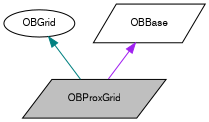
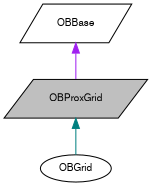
  digraph {
    node [color=black fillcolor=white fontname=FreeSans fontsize=10 shape=parallelogram style=filled]
    edge [dir=back fontname=FreeSans fontsize=10 labelfontname=FreeSans labelfontsize=10 style=solid]
    n1 [fillcolor=grey75 fontcolor=black height=0.2 label=OBProxGrid width=0.4]
    n2 [height=0.2 label=OBGrid shape=ellipse width=0.4]
    n3 [height=0.2 label=OBBase width=0.4]
-   n2 -> n1 [color=teal]
+   n1 -> n2 [color=teal]
    n3 -> n1 [color=purple]
  }
